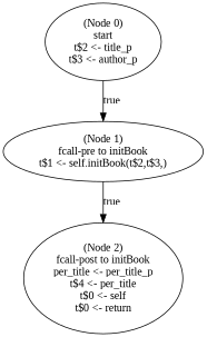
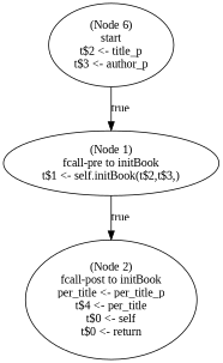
  digraph {
    fontname="Liberation Serif"
    node [fontname="Liberation Serif"]
    edge [fontname="Liberation Serif"]
-   n1 [label="(Node 0)\nstart\nt$2 <- title_p\nt$3 <- author_p\n"]
+   n1 [label="(Node 6)\nstart\nt$2 <- title_p\nt$3 <- author_p\n"]
    n2 [label="(Node 1)\nfcall-pre to initBook\nt$1 <- self.initBook(t$2,t$3,)\n"]
    n3 [label="(Node 2)\nfcall-post to initBook\nper_title <- per_title_p\nt$4 <- per_title\nt$0 <- self\nt$0 <- return\n"]
    n1 -> n2 [label=true]
    n2 -> n3 [label=true]
  }
